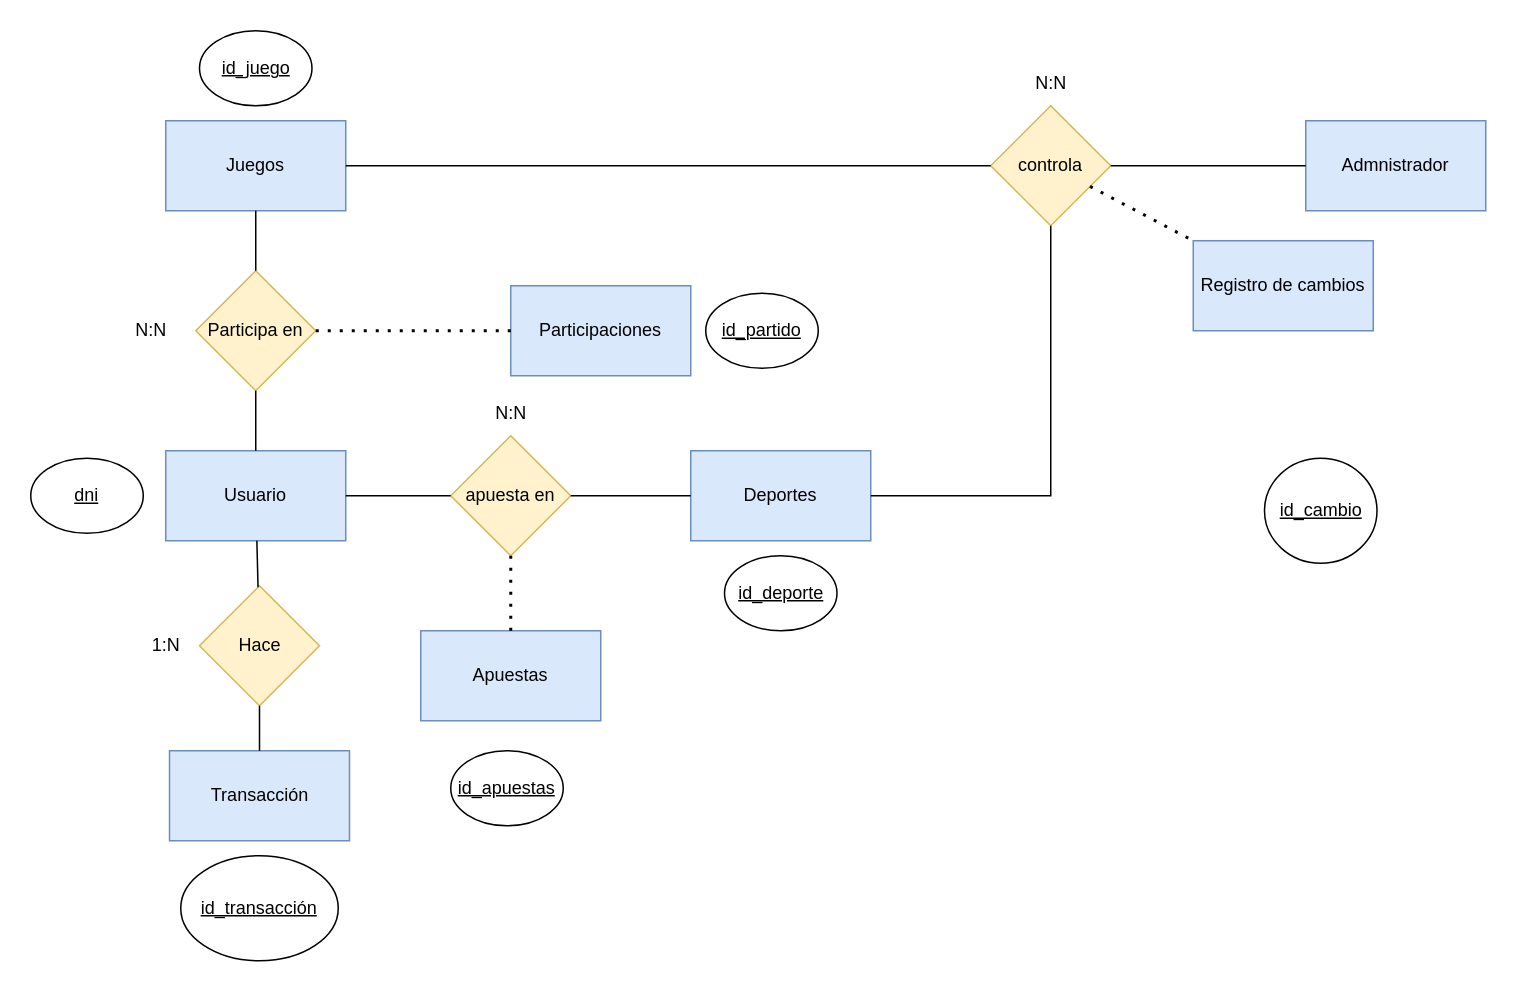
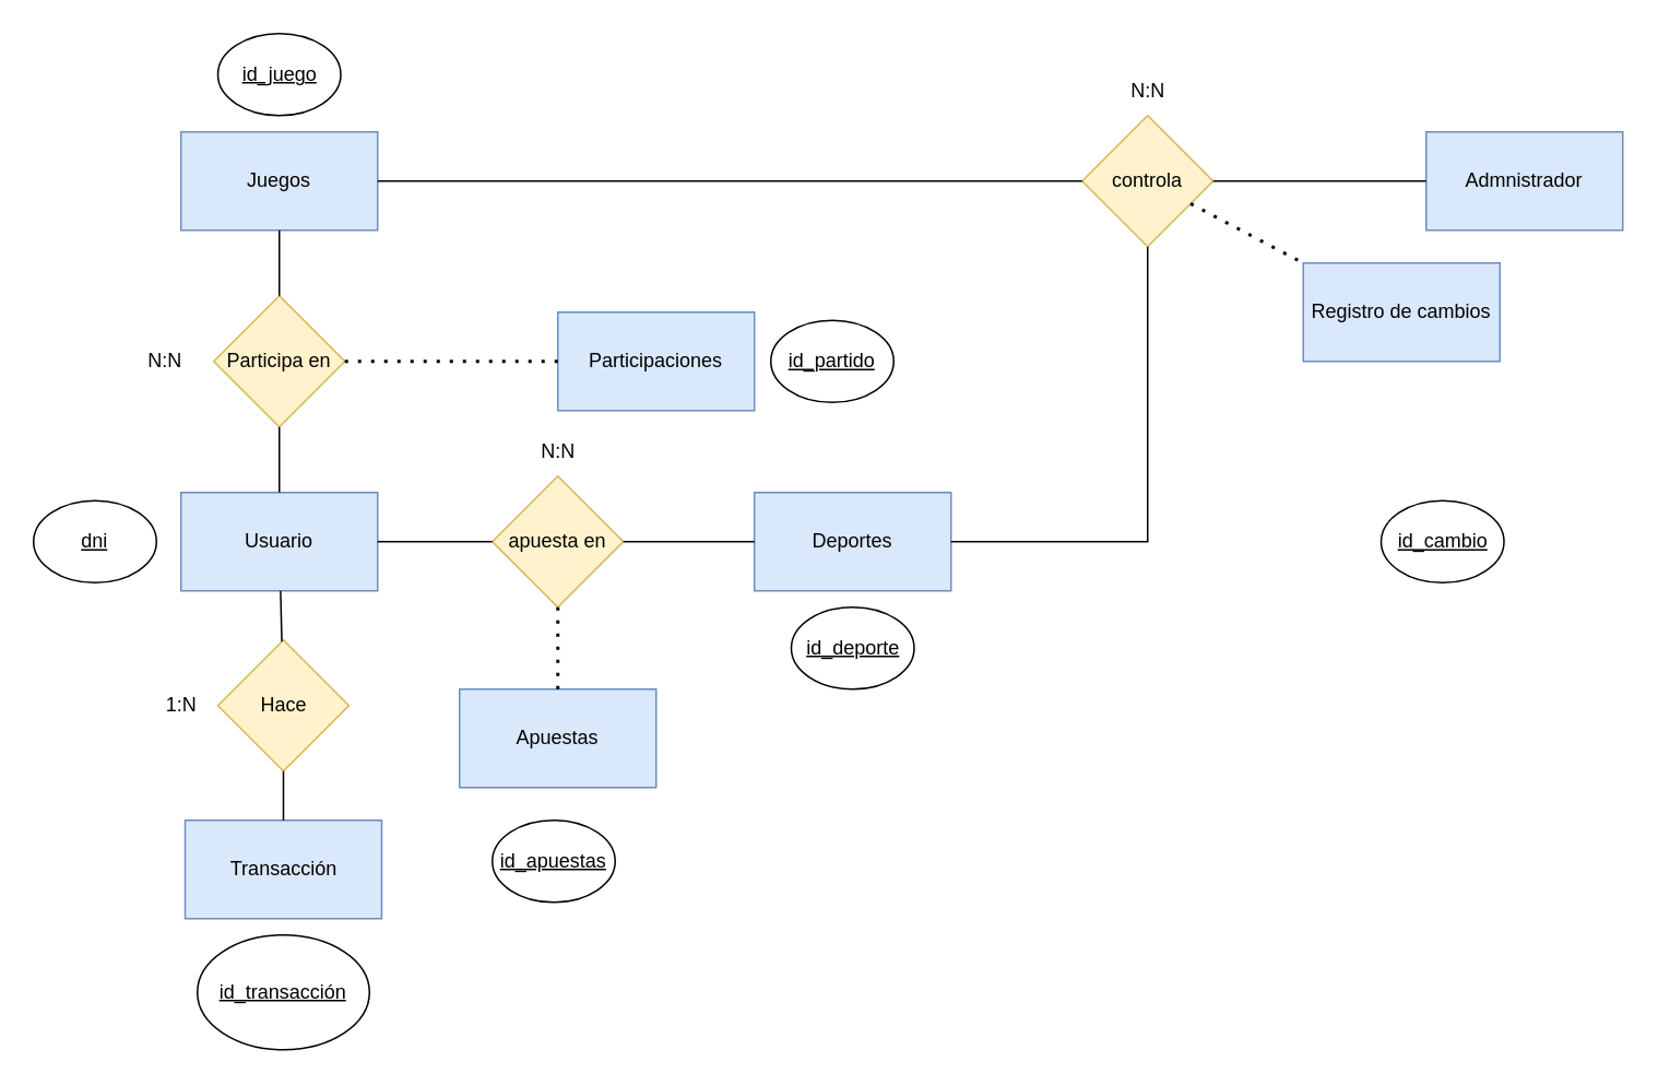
  <mxCell id="0" />
  <mxCell id="1" parent="0" />
  <mxCell id="2" value="&lt;div&gt;Usuario&lt;/div&gt;" style="rounded=0;whiteSpace=wrap;html=1;fillColor=#dae8fc;strokeColor=#6c8ebf;" vertex="1" parent="1"><mxGeometry x="110" y="300" width="120" height="60" as="geometry" /></mxCell>
  <mxCell id="3" value="Juegos" style="rounded=0;whiteSpace=wrap;html=1;fillColor=#dae8fc;strokeColor=#6c8ebf;" vertex="1" parent="1"><mxGeometry x="110" y="80" width="120" height="60" as="geometry" /></mxCell>
  <mxCell id="4" value="Participaciones" style="rounded=0;whiteSpace=wrap;html=1;fillColor=#dae8fc;strokeColor=#6c8ebf;" vertex="1" parent="1"><mxGeometry x="340" y="190" width="120" height="60" as="geometry" /></mxCell>
  <mxCell id="5" value="Transacción" style="rounded=0;whiteSpace=wrap;html=1;fillColor=#dae8fc;strokeColor=#6c8ebf;" vertex="1" parent="1"><mxGeometry x="112.5" y="500" width="120" height="60" as="geometry" /></mxCell>
  <mxCell id="6" value="Participa en" style="rhombus;whiteSpace=wrap;html=1;fillColor=#fff2cc;strokeColor=#d6b656;" vertex="1" parent="1"><mxGeometry x="130" y="180" width="80" height="80" as="geometry" /></mxCell>
  <mxCell id="7" value="Hace" style="rhombus;whiteSpace=wrap;html=1;fillColor=#fff2cc;strokeColor=#d6b656;" vertex="1" parent="1"><mxGeometry x="132.5" y="390" width="80" height="80" as="geometry" /></mxCell>
  <mxCell id="8" value="" style="endArrow=none;html=1;rounded=0;" edge="1" parent="1" source="3" target="6"><mxGeometry width="50" height="50" relative="1" as="geometry"><mxPoint x="250" y="116.844" as="sourcePoint" /><mxPoint x="415" y="110" as="targetPoint" /></mxGeometry></mxCell>
  <mxCell id="9" value="" style="endArrow=none;html=1;rounded=0;" edge="1" parent="1" source="2" target="6"><mxGeometry width="50" height="50" relative="1" as="geometry"><mxPoint x="260" y="390" as="sourcePoint" /><mxPoint x="310" y="340" as="targetPoint" /></mxGeometry></mxCell>
  <mxCell id="10" value="" style="endArrow=none;html=1;rounded=0;" edge="1" parent="1" source="7" target="2"><mxGeometry width="50" height="50" relative="1" as="geometry"><mxPoint x="100" y="450" as="sourcePoint" /><mxPoint x="150" y="400" as="targetPoint" /></mxGeometry></mxCell>
  <mxCell id="11" value="" style="endArrow=none;html=1;rounded=0;" edge="1" parent="1" source="5" target="7"><mxGeometry width="50" height="50" relative="1" as="geometry"><mxPoint x="140" y="580" as="sourcePoint" /><mxPoint x="190" y="530" as="targetPoint" /></mxGeometry></mxCell>
  <mxCell id="12" value="&lt;u&gt;dni&lt;/u&gt;" style="ellipse;whiteSpace=wrap;html=1;" vertex="1" parent="1"><mxGeometry x="20" y="305" width="75" height="50" as="geometry" /></mxCell>
  <mxCell id="13" value="&lt;u&gt;id_partido&lt;/u&gt;" style="ellipse;whiteSpace=wrap;html=1;" vertex="1" parent="1"><mxGeometry x="470" y="195" width="75" height="50" as="geometry" /></mxCell>
  <mxCell id="14" value="&lt;u&gt;id_transacción&lt;/u&gt;" style="ellipse;whiteSpace=wrap;html=1;" vertex="1" parent="1"><mxGeometry x="120" y="570" width="105" height="70" as="geometry" /></mxCell>
  <mxCell id="15" value="&lt;u&gt;id_juego&lt;/u&gt;" style="ellipse;whiteSpace=wrap;html=1;" vertex="1" parent="1"><mxGeometry x="132.5" y="20" width="75" height="50" as="geometry" /></mxCell>
  <mxCell id="16" value="" style="endArrow=none;dashed=1;html=1;dashPattern=1 3;strokeWidth=2;rounded=0;" edge="1" parent="1" source="6" target="4"><mxGeometry width="50" height="50" relative="1" as="geometry"><mxPoint x="260" y="270" as="sourcePoint" /><mxPoint x="310" y="220" as="targetPoint" /></mxGeometry></mxCell>
  <mxCell id="17" value="N:N" style="text;html=1;align=center;verticalAlign=middle;resizable=0;points=[];autosize=1;strokeColor=none;fillColor=none;" vertex="1" parent="1"><mxGeometry x="80" y="205" width="40" height="30" as="geometry" /></mxCell>
  <mxCell id="18" value="Deportes" style="rounded=0;whiteSpace=wrap;html=1;fillColor=#dae8fc;strokeColor=#6c8ebf;" vertex="1" parent="1"><mxGeometry x="460" y="300" width="120" height="60" as="geometry" /></mxCell>
  <mxCell id="19" value="apuesta en" style="rhombus;whiteSpace=wrap;html=1;fillColor=#fff2cc;strokeColor=#d6b656;" vertex="1" parent="1"><mxGeometry x="300" y="290" width="80" height="80" as="geometry" /></mxCell>
  <mxCell id="20" value="" style="endArrow=none;html=1;rounded=0;" edge="1" parent="1" source="2" target="19"><mxGeometry width="50" height="50" relative="1" as="geometry"><mxPoint x="360" y="480" as="sourcePoint" /><mxPoint x="410" y="430" as="targetPoint" /></mxGeometry></mxCell>
  <mxCell id="21" value="" style="endArrow=none;html=1;rounded=0;" edge="1" parent="1" source="19" target="18"><mxGeometry width="50" height="50" relative="1" as="geometry"><mxPoint x="240" y="340" as="sourcePoint" /><mxPoint x="310" y="340" as="targetPoint" /></mxGeometry></mxCell>
  <mxCell id="22" value="&lt;u&gt;id_deporte&lt;/u&gt;" style="ellipse;whiteSpace=wrap;html=1;" vertex="1" parent="1"><mxGeometry x="482.5" y="370" width="75" height="50" as="geometry" /></mxCell>
  <mxCell id="23" value="Apuestas" style="rounded=0;whiteSpace=wrap;html=1;fillColor=#dae8fc;strokeColor=#6c8ebf;" vertex="1" parent="1"><mxGeometry x="280" y="420" width="120" height="60" as="geometry" /></mxCell>
  <mxCell id="24" value="&lt;u&gt;id_apuestas&lt;/u&gt;" style="ellipse;whiteSpace=wrap;html=1;" vertex="1" parent="1"><mxGeometry x="300" y="500" width="75" height="50" as="geometry" /></mxCell>
  <mxCell id="25" value="" style="endArrow=none;dashed=1;html=1;dashPattern=1 3;strokeWidth=2;rounded=0;" edge="1" parent="1" source="19" target="23"><mxGeometry width="50" height="50" relative="1" as="geometry"><mxPoint x="220" y="230" as="sourcePoint" /><mxPoint x="350" y="230" as="targetPoint" /></mxGeometry></mxCell>
  <mxCell id="26" value="Admnistrador" style="rounded=0;whiteSpace=wrap;html=1;fillColor=#dae8fc;strokeColor=#6c8ebf;" vertex="1" parent="1"><mxGeometry x="870" y="80" width="120" height="60" as="geometry" /></mxCell>
  <mxCell id="27" value="controla" style="rhombus;whiteSpace=wrap;html=1;fillColor=#fff2cc;strokeColor=#d6b656;" vertex="1" parent="1"><mxGeometry x="660" y="70" width="80" height="80" as="geometry" /></mxCell>
  <mxCell id="28" value="" style="endArrow=none;html=1;rounded=0;" edge="1" parent="1" source="3" target="27"><mxGeometry width="50" height="50" relative="1" as="geometry"><mxPoint x="260" y="100" as="sourcePoint" /><mxPoint x="330" y="100" as="targetPoint" /></mxGeometry></mxCell>
  <mxCell id="29" value="" style="endArrow=none;html=1;rounded=0;" edge="1" parent="1" source="26" target="27"><mxGeometry width="50" height="50" relative="1" as="geometry"><mxPoint x="250" y="350" as="sourcePoint" /><mxPoint x="320" y="350" as="targetPoint" /></mxGeometry></mxCell>
  <mxCell id="30" value="" style="endArrow=none;html=1;rounded=0;" edge="1" parent="1" source="27" target="18"><mxGeometry width="50" height="50" relative="1" as="geometry"><mxPoint x="620" y="120" as="sourcePoint" /><mxPoint x="670" y="290" as="targetPoint" /><Array as="points"><mxPoint x="700" y="330" /></Array></mxGeometry></mxCell>
  <mxCell id="31" value="N:N" style="text;html=1;align=center;verticalAlign=middle;resizable=0;points=[];autosize=1;strokeColor=none;fillColor=none;" vertex="1" parent="1"><mxGeometry x="680" y="40" width="40" height="30" as="geometry" /></mxCell>
  <mxCell id="32" value="Registro de cambios" style="rounded=0;whiteSpace=wrap;html=1;fillColor=#dae8fc;strokeColor=#6c8ebf;" vertex="1" parent="1"><mxGeometry x="795" y="160" width="120" height="60" as="geometry" /></mxCell>
  <mxCell id="33" value="" style="endArrow=none;dashed=1;html=1;dashPattern=1 3;strokeWidth=2;rounded=0;entryX=0;entryY=0;entryDx=0;entryDy=0;" edge="1" parent="1" source="27" target="32"><mxGeometry width="50" height="50" relative="1" as="geometry"><mxPoint x="760" y="180" as="sourcePoint" /><mxPoint x="890" y="180" as="targetPoint" /></mxGeometry></mxCell>
- <mxCell id="34" value="&lt;u&gt;id_cambio&lt;/u&gt;" style="ellipse;whiteSpace=wrap;html=1;" vertex="1" parent="1"><mxGeometry x="842.5" y="305" width="75" height="70" as="geometry" /></mxCell>
+ <mxCell id="34" value="&lt;u&gt;id_cambio&lt;/u&gt;" style="ellipse;whiteSpace=wrap;html=1;" vertex="1" parent="1"><mxGeometry x="842.5" y="305" width="75" height="50" as="geometry" /></mxCell>
  <mxCell id="35" value="N:N" style="text;html=1;align=center;verticalAlign=middle;resizable=0;points=[];autosize=1;strokeColor=none;fillColor=none;" vertex="1" parent="1"><mxGeometry x="320" y="260" width="40" height="30" as="geometry" /></mxCell>
  <mxCell id="36" value="1:N" style="text;html=1;align=center;verticalAlign=middle;resizable=0;points=[];autosize=1;strokeColor=none;fillColor=none;" vertex="1" parent="1"><mxGeometry x="90" y="415" width="40" height="30" as="geometry" /></mxCell>
